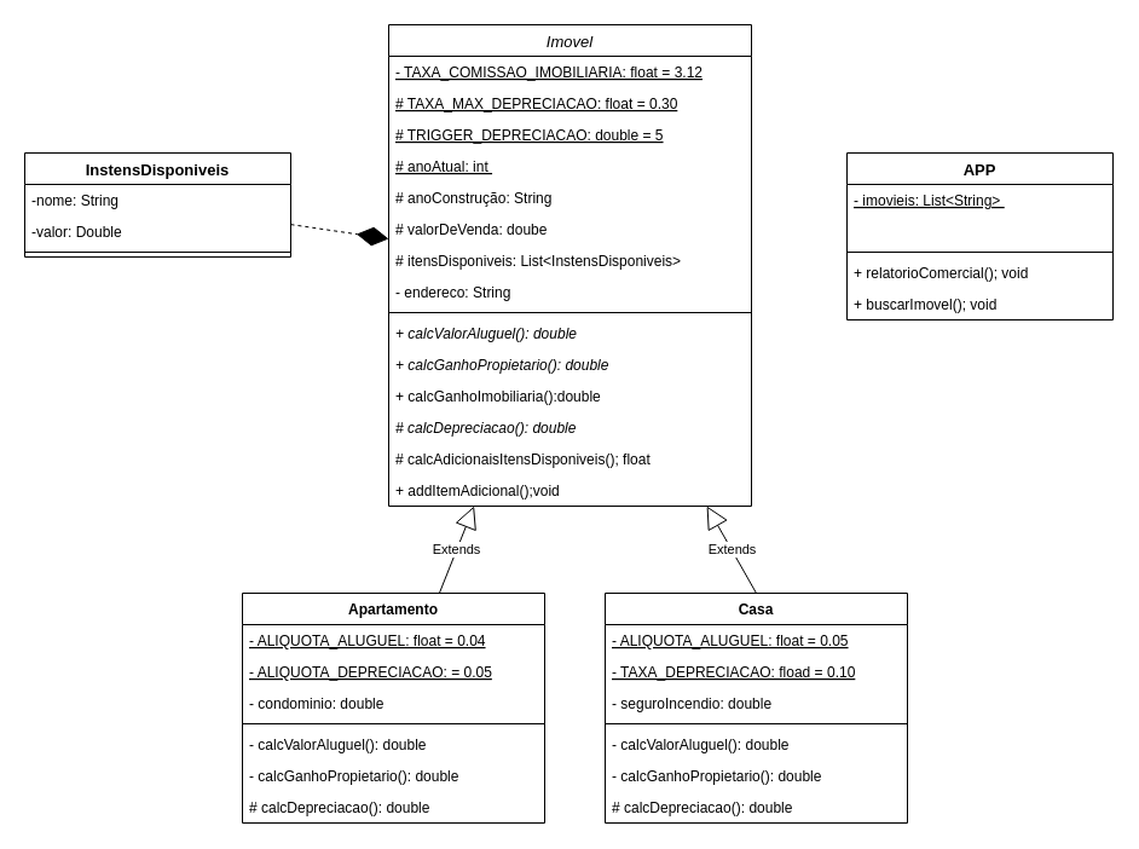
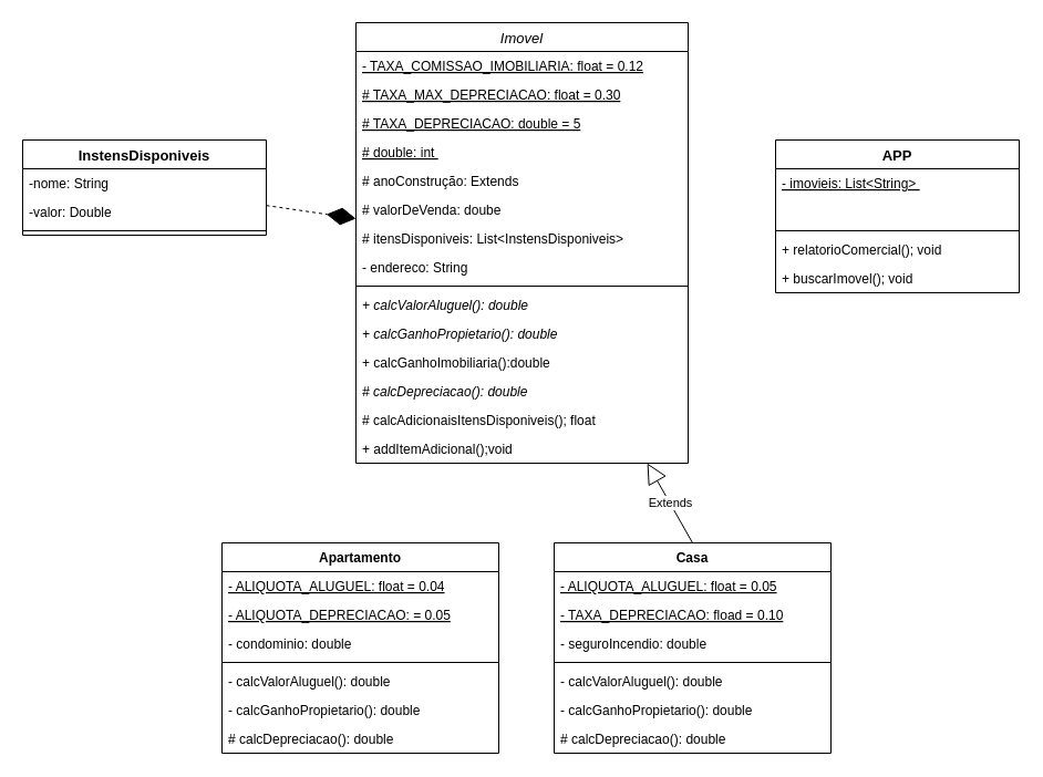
  <mxCell id="0" />
  <mxCell id="1" parent="0" />
  <mxCell id="2" value="Imovel" style="swimlane;fontStyle=2;align=center;verticalAlign=top;childLayout=stackLayout;horizontal=1;startSize=26;horizontalStack=0;resizeParent=1;resizeParentMax=0;resizeLast=0;collapsible=1;marginBottom=0;fontSize=13;" parent="1" vertex="1"><mxGeometry x="321" y="20" width="300" height="398" as="geometry" /></mxCell>
- <mxCell id="3" value="- TAXA_COMISSAO_IMOBILIARIA: float = 3.12" style="text;strokeColor=none;fillColor=none;align=left;verticalAlign=top;spacingLeft=4;spacingRight=4;overflow=hidden;rotatable=0;points=[[0,0.5],[1,0.5]];portConstraint=eastwest;shadow=0;fontStyle=4" parent="2" vertex="1"><mxGeometry y="26" width="300" height="26" as="geometry" /></mxCell>
+ <mxCell id="3" value="- TAXA_COMISSAO_IMOBILIARIA: float = 0.12" style="text;strokeColor=none;fillColor=none;align=left;verticalAlign=top;spacingLeft=4;spacingRight=4;overflow=hidden;rotatable=0;points=[[0,0.5],[1,0.5]];portConstraint=eastwest;shadow=0;fontStyle=4" parent="2" vertex="1"><mxGeometry y="26" width="300" height="26" as="geometry" /></mxCell>
  <mxCell id="4" value="# TAXA_MAX_DEPRECIACAO: float = 0.30" style="text;strokeColor=none;fillColor=none;align=left;verticalAlign=top;spacingLeft=4;spacingRight=4;overflow=hidden;rotatable=0;points=[[0,0.5],[1,0.5]];portConstraint=eastwest;shadow=0;fontStyle=4" parent="2" vertex="1"><mxGeometry y="52" width="300" height="26" as="geometry" /></mxCell>
- <mxCell id="5" value="# TRIGGER_DEPRECIACAO: double = 5" style="text;strokeColor=none;fillColor=none;align=left;verticalAlign=top;spacingLeft=4;spacingRight=4;overflow=hidden;rotatable=0;points=[[0,0.5],[1,0.5]];portConstraint=eastwest;shadow=0;fontStyle=4" parent="2" vertex="1"><mxGeometry y="78" width="300" height="26" as="geometry" /></mxCell>
- <mxCell id="6" value="# anoAtual: int " style="text;strokeColor=none;fillColor=none;align=left;verticalAlign=top;spacingLeft=4;spacingRight=4;overflow=hidden;rotatable=0;points=[[0,0.5],[1,0.5]];portConstraint=eastwest;shadow=0;fontStyle=4" parent="2" vertex="1"><mxGeometry y="104" width="300" height="26" as="geometry" /></mxCell>
- <mxCell id="7" value="# anoConstrução: String" style="text;strokeColor=none;fillColor=none;align=left;verticalAlign=top;spacingLeft=4;spacingRight=4;overflow=hidden;rotatable=0;points=[[0,0.5],[1,0.5]];portConstraint=eastwest;shadow=0;fontStyle=0" parent="2" vertex="1"><mxGeometry y="130" width="300" height="26" as="geometry" /></mxCell>
+ <mxCell id="5" value="# TAXA_DEPRECIACAO: double = 5" style="text;strokeColor=none;fillColor=none;align=left;verticalAlign=top;spacingLeft=4;spacingRight=4;overflow=hidden;rotatable=0;points=[[0,0.5],[1,0.5]];portConstraint=eastwest;shadow=0;fontStyle=4" parent="2" vertex="1"><mxGeometry y="78" width="300" height="26" as="geometry" /></mxCell>
+ <mxCell id="6" value="# double: int " style="text;strokeColor=none;fillColor=none;align=left;verticalAlign=top;spacingLeft=4;spacingRight=4;overflow=hidden;rotatable=0;points=[[0,0.5],[1,0.5]];portConstraint=eastwest;shadow=0;fontStyle=4" parent="2" vertex="1"><mxGeometry y="104" width="300" height="26" as="geometry" /></mxCell>
+ <mxCell id="7" value="# anoConstrução: Extends" style="text;strokeColor=none;fillColor=none;align=left;verticalAlign=top;spacingLeft=4;spacingRight=4;overflow=hidden;rotatable=0;points=[[0,0.5],[1,0.5]];portConstraint=eastwest;shadow=0;fontStyle=0" parent="2" vertex="1"><mxGeometry y="130" width="300" height="26" as="geometry" /></mxCell>
  <mxCell id="8" value="# valorDeVenda: doube" style="text;strokeColor=none;fillColor=none;align=left;verticalAlign=top;spacingLeft=4;spacingRight=4;overflow=hidden;rotatable=0;points=[[0,0.5],[1,0.5]];portConstraint=eastwest;" parent="2" vertex="1"><mxGeometry y="156" width="300" height="26" as="geometry" /></mxCell>
  <mxCell id="9" value="# itensDisponiveis: List&lt;InstensDisponiveis&gt; " style="text;strokeColor=none;fillColor=none;align=left;verticalAlign=top;spacingLeft=4;spacingRight=4;overflow=hidden;rotatable=0;points=[[0,0.5],[1,0.5]];portConstraint=eastwest;" parent="2" vertex="1"><mxGeometry y="182" width="300" height="26" as="geometry" /></mxCell>
  <mxCell id="10" value="- endereco: String" style="text;strokeColor=none;fillColor=none;align=left;verticalAlign=top;spacingLeft=4;spacingRight=4;overflow=hidden;rotatable=0;points=[[0,0.5],[1,0.5]];portConstraint=eastwest;" parent="2" vertex="1"><mxGeometry y="208" width="300" height="26" as="geometry" /></mxCell>
  <mxCell id="11" value="" style="line;strokeWidth=1;fillColor=none;align=left;verticalAlign=middle;spacingTop=-1;spacingLeft=3;spacingRight=3;rotatable=0;labelPosition=right;points=[];portConstraint=eastwest;strokeColor=inherit;" parent="2" vertex="1"><mxGeometry y="234" width="300" height="8" as="geometry" /></mxCell>
  <mxCell id="12" value="+ calcValorAluguel(): double" style="text;strokeColor=none;fillColor=none;align=left;verticalAlign=top;spacingLeft=4;spacingRight=4;overflow=hidden;rotatable=0;points=[[0,0.5],[1,0.5]];portConstraint=eastwest;fontStyle=2" parent="2" vertex="1"><mxGeometry y="242" width="300" height="26" as="geometry" /></mxCell>
  <mxCell id="13" value="+ calcGanhoPropietario(): double" style="text;strokeColor=none;fillColor=none;align=left;verticalAlign=top;spacingLeft=4;spacingRight=4;overflow=hidden;rotatable=0;points=[[0,0.5],[1,0.5]];portConstraint=eastwest;fontStyle=2" parent="2" vertex="1"><mxGeometry y="268" width="300" height="26" as="geometry" /></mxCell>
  <mxCell id="14" value="+ calcGanhoImobiliaria():double" style="text;strokeColor=none;fillColor=none;align=left;verticalAlign=top;spacingLeft=4;spacingRight=4;overflow=hidden;rotatable=0;points=[[0,0.5],[1,0.5]];portConstraint=eastwest;fontStyle=0" parent="2" vertex="1"><mxGeometry y="294" width="300" height="26" as="geometry" /></mxCell>
  <mxCell id="15" value="# calcDepreciacao(): double" style="text;strokeColor=none;fillColor=none;align=left;verticalAlign=top;spacingLeft=4;spacingRight=4;overflow=hidden;rotatable=0;points=[[0,0.5],[1,0.5]];portConstraint=eastwest;fontStyle=2" parent="2" vertex="1"><mxGeometry y="320" width="300" height="26" as="geometry" /></mxCell>
  <mxCell id="16" value="# calcAdicionaisItensDisponiveis(); float" style="text;strokeColor=none;fillColor=none;align=left;verticalAlign=top;spacingLeft=4;spacingRight=4;overflow=hidden;rotatable=0;points=[[0,0.5],[1,0.5]];portConstraint=eastwest;fontStyle=0" parent="2" vertex="1"><mxGeometry y="346" width="300" height="26" as="geometry" /></mxCell>
  <mxCell id="17" value="+ addItemAdicional();void" style="text;strokeColor=none;fillColor=none;align=left;verticalAlign=top;spacingLeft=4;spacingRight=4;overflow=hidden;rotatable=0;points=[[0,0.5],[1,0.5]];portConstraint=eastwest;fontStyle=0" parent="2" vertex="1"><mxGeometry y="372" width="300" height="26" as="geometry" /></mxCell>
  <mxCell id="18" value="Apartamento" style="swimlane;fontStyle=1;align=center;verticalAlign=top;childLayout=stackLayout;horizontal=1;startSize=26;horizontalStack=0;resizeParent=1;resizeParentMax=0;resizeLast=0;collapsible=1;marginBottom=0;" parent="1" vertex="1"><mxGeometry x="200" y="490" width="250" height="190" as="geometry" /></mxCell>
  <mxCell id="19" value="- ALIQUOTA_ALUGUEL: float = 0.04" style="text;strokeColor=none;fillColor=none;align=left;verticalAlign=top;spacingLeft=4;spacingRight=4;overflow=hidden;rotatable=0;points=[[0,0.5],[1,0.5]];portConstraint=eastwest;fontStyle=4" parent="18" vertex="1"><mxGeometry y="26" width="250" height="26" as="geometry" /></mxCell>
  <mxCell id="20" value="- ALIQUOTA_DEPRECIACAO: = 0.05" style="text;strokeColor=none;fillColor=none;align=left;verticalAlign=top;spacingLeft=4;spacingRight=4;overflow=hidden;rotatable=0;points=[[0,0.5],[1,0.5]];portConstraint=eastwest;fontStyle=4" parent="18" vertex="1"><mxGeometry y="52" width="250" height="26" as="geometry" /></mxCell>
  <mxCell id="21" value="- condominio: double" style="text;strokeColor=none;fillColor=none;align=left;verticalAlign=top;spacingLeft=4;spacingRight=4;overflow=hidden;rotatable=0;points=[[0,0.5],[1,0.5]];portConstraint=eastwest;" parent="18" vertex="1"><mxGeometry y="78" width="250" height="26" as="geometry" /></mxCell>
  <mxCell id="22" value="" style="line;strokeWidth=1;fillColor=none;align=left;verticalAlign=middle;spacingTop=-1;spacingLeft=3;spacingRight=3;rotatable=0;labelPosition=right;points=[];portConstraint=eastwest;strokeColor=inherit;" parent="18" vertex="1"><mxGeometry y="104" width="250" height="8" as="geometry" /></mxCell>
  <mxCell id="23" value="- calcValorAluguel(): double" style="text;strokeColor=none;fillColor=none;align=left;verticalAlign=top;spacingLeft=4;spacingRight=4;overflow=hidden;rotatable=0;points=[[0,0.5],[1,0.5]];portConstraint=eastwest;" parent="18" vertex="1"><mxGeometry y="112" width="250" height="26" as="geometry" /></mxCell>
  <mxCell id="24" value="- calcGanhoPropietario(): double" style="text;strokeColor=none;fillColor=none;align=left;verticalAlign=top;spacingLeft=4;spacingRight=4;overflow=hidden;rotatable=0;points=[[0,0.5],[1,0.5]];portConstraint=eastwest;" parent="18" vertex="1"><mxGeometry y="138" width="250" height="26" as="geometry" /></mxCell>
  <mxCell id="25" value="# calcDepreciacao(): double" style="text;strokeColor=none;fillColor=none;align=left;verticalAlign=top;spacingLeft=4;spacingRight=4;overflow=hidden;rotatable=0;points=[[0,0.5],[1,0.5]];portConstraint=eastwest;" parent="18" vertex="1"><mxGeometry y="164" width="250" height="26" as="geometry" /></mxCell>
  <mxCell id="26" value="Casa" style="swimlane;fontStyle=1;align=center;verticalAlign=top;childLayout=stackLayout;horizontal=1;startSize=26;horizontalStack=0;resizeParent=1;resizeParentMax=0;resizeLast=0;collapsible=1;marginBottom=0;" parent="1" vertex="1"><mxGeometry x="500" y="490" width="250" height="190" as="geometry" /></mxCell>
  <mxCell id="27" value="- ALIQUOTA_ALUGUEL: float = 0.05" style="text;strokeColor=none;fillColor=none;align=left;verticalAlign=top;spacingLeft=4;spacingRight=4;overflow=hidden;rotatable=0;points=[[0,0.5],[1,0.5]];portConstraint=eastwest;fontStyle=4" parent="26" vertex="1"><mxGeometry y="26" width="250" height="26" as="geometry" /></mxCell>
  <mxCell id="28" value="- TAXA_DEPRECIACAO: fload = 0.10" style="text;strokeColor=none;fillColor=none;align=left;verticalAlign=top;spacingLeft=4;spacingRight=4;overflow=hidden;rotatable=0;points=[[0,0.5],[1,0.5]];portConstraint=eastwest;fontStyle=4" parent="26" vertex="1"><mxGeometry y="52" width="250" height="26" as="geometry" /></mxCell>
  <mxCell id="29" value="- seguroIncendio: double" style="text;strokeColor=none;fillColor=none;align=left;verticalAlign=top;spacingLeft=4;spacingRight=4;overflow=hidden;rotatable=0;points=[[0,0.5],[1,0.5]];portConstraint=eastwest;" parent="26" vertex="1"><mxGeometry y="78" width="250" height="26" as="geometry" /></mxCell>
  <mxCell id="30" value="" style="line;strokeWidth=1;fillColor=none;align=left;verticalAlign=middle;spacingTop=-1;spacingLeft=3;spacingRight=3;rotatable=0;labelPosition=right;points=[];portConstraint=eastwest;strokeColor=inherit;" parent="26" vertex="1"><mxGeometry y="104" width="250" height="8" as="geometry" /></mxCell>
  <mxCell id="31" value="- calcValorAluguel(): double" style="text;strokeColor=none;fillColor=none;align=left;verticalAlign=top;spacingLeft=4;spacingRight=4;overflow=hidden;rotatable=0;points=[[0,0.5],[1,0.5]];portConstraint=eastwest;" parent="26" vertex="1"><mxGeometry y="112" width="250" height="26" as="geometry" /></mxCell>
  <mxCell id="32" value="- calcGanhoPropietario(): double" style="text;strokeColor=none;fillColor=none;align=left;verticalAlign=top;spacingLeft=4;spacingRight=4;overflow=hidden;rotatable=0;points=[[0,0.5],[1,0.5]];portConstraint=eastwest;" parent="26" vertex="1"><mxGeometry y="138" width="250" height="26" as="geometry" /></mxCell>
  <mxCell id="33" value="# calcDepreciacao(): double" style="text;strokeColor=none;fillColor=none;align=left;verticalAlign=top;spacingLeft=4;spacingRight=4;overflow=hidden;rotatable=0;points=[[0,0.5],[1,0.5]];portConstraint=eastwest;" parent="26" vertex="1"><mxGeometry y="164" width="250" height="26" as="geometry" /></mxCell>
  <mxCell id="34" value="APP" style="swimlane;fontStyle=1;align=center;verticalAlign=top;childLayout=stackLayout;horizontal=1;startSize=26;horizontalStack=0;resizeParent=1;resizeParentMax=0;resizeLast=0;collapsible=1;marginBottom=0;fontSize=13;" parent="1" vertex="1"><mxGeometry x="700" y="126" width="220" height="138" as="geometry" /></mxCell>
  <mxCell id="35" value="- imovieis: List&lt;String&gt; " style="text;strokeColor=none;fillColor=none;align=left;verticalAlign=top;spacingLeft=4;spacingRight=4;overflow=hidden;rotatable=0;points=[[0,0.5],[1,0.5]];portConstraint=eastwest;shadow=0;fontStyle=4" parent="34" vertex="1"><mxGeometry y="26" width="220" height="26" as="geometry" /></mxCell>
  <mxCell id="36" style="text;strokeColor=none;fillColor=none;align=left;verticalAlign=top;spacingLeft=4;spacingRight=4;overflow=hidden;rotatable=0;points=[[0,0.5],[1,0.5]];portConstraint=eastwest;shadow=0;fontStyle=4" parent="34" vertex="1"><mxGeometry y="52" width="220" height="26" as="geometry" /></mxCell>
  <mxCell id="37" value="" style="line;strokeWidth=1;fillColor=none;align=left;verticalAlign=middle;spacingTop=-1;spacingLeft=3;spacingRight=3;rotatable=0;labelPosition=right;points=[];portConstraint=eastwest;strokeColor=inherit;" parent="34" vertex="1"><mxGeometry y="78" width="220" height="8" as="geometry" /></mxCell>
  <mxCell id="38" value="+ relatorioComercial(); void&#10;" style="text;strokeColor=none;fillColor=none;align=left;verticalAlign=top;spacingLeft=4;spacingRight=4;overflow=hidden;rotatable=0;points=[[0,0.5],[1,0.5]];portConstraint=eastwest;" parent="34" vertex="1"><mxGeometry y="86" width="220" height="26" as="geometry" /></mxCell>
  <mxCell id="39" value="+ buscarImovel(); void" style="text;strokeColor=none;fillColor=none;align=left;verticalAlign=top;spacingLeft=4;spacingRight=4;overflow=hidden;rotatable=0;points=[[0,0.5],[1,0.5]];portConstraint=eastwest;" parent="34" vertex="1"><mxGeometry y="112" width="220" height="26" as="geometry" /></mxCell>
- <mxCell id="40" value="Extends" style="endArrow=block;endSize=16;endFill=0;html=1;rounded=0;" parent="1" source="18" target="2" edge="1"><mxGeometry width="160" relative="1" as="geometry"><mxPoint x="461" y="480" as="sourcePoint" /><mxPoint x="452" y="396" as="targetPoint" /></mxGeometry></mxCell>
  <mxCell id="41" value="Extends" style="endArrow=block;endSize=16;endFill=0;html=1;rounded=0;exitX=0.5;exitY=0;exitDx=0;exitDy=0;" parent="1" source="26" target="2" edge="1"><mxGeometry width="160" relative="1" as="geometry"><mxPoint x="451" y="390" as="sourcePoint" /><mxPoint x="481" y="400" as="targetPoint" /></mxGeometry></mxCell>
  <mxCell id="42" value="InstensDisponiveis" style="swimlane;fontStyle=1;align=center;verticalAlign=top;childLayout=stackLayout;horizontal=1;startSize=26;horizontalStack=0;resizeParent=1;resizeParentMax=0;resizeLast=0;collapsible=1;marginBottom=0;fontSize=13;" parent="1" vertex="1"><mxGeometry x="20" y="126" width="220" height="86" as="geometry" /></mxCell>
  <mxCell id="43" value="-nome: String" style="text;strokeColor=none;fillColor=none;align=left;verticalAlign=top;spacingLeft=4;spacingRight=4;overflow=hidden;rotatable=0;points=[[0,0.5],[1,0.5]];portConstraint=eastwest;shadow=0;fontStyle=0" parent="42" vertex="1"><mxGeometry y="26" width="220" height="26" as="geometry" /></mxCell>
  <mxCell id="44" value="-valor: Double" style="text;strokeColor=none;fillColor=none;align=left;verticalAlign=top;spacingLeft=4;spacingRight=4;overflow=hidden;rotatable=0;points=[[0,0.5],[1,0.5]];portConstraint=eastwest;shadow=0;fontStyle=0" parent="42" vertex="1"><mxGeometry y="52" width="220" height="26" as="geometry" /></mxCell>
  <mxCell id="45" value="" style="line;strokeWidth=1;fillColor=none;align=left;verticalAlign=middle;spacingTop=-1;spacingLeft=3;spacingRight=3;rotatable=0;labelPosition=right;points=[];portConstraint=eastwest;strokeColor=inherit;" parent="42" vertex="1"><mxGeometry y="78" width="220" height="8" as="geometry" /></mxCell>
  <mxCell id="46" value="" style="endArrow=diamondThin;endFill=1;endSize=24;html=1;rounded=0;dashed=1;" parent="1" source="42" target="2" edge="1"><mxGeometry width="160" relative="1" as="geometry"><mxPoint x="370" y="300" as="sourcePoint" /><mxPoint x="530" y="300" as="targetPoint" /></mxGeometry></mxCell>
